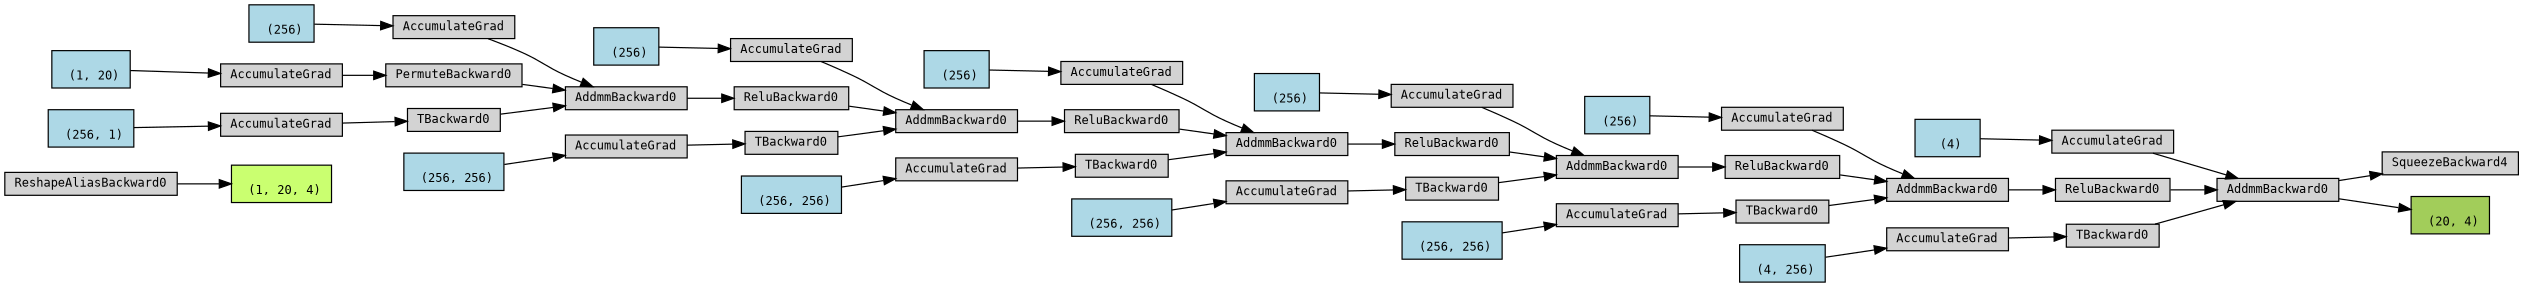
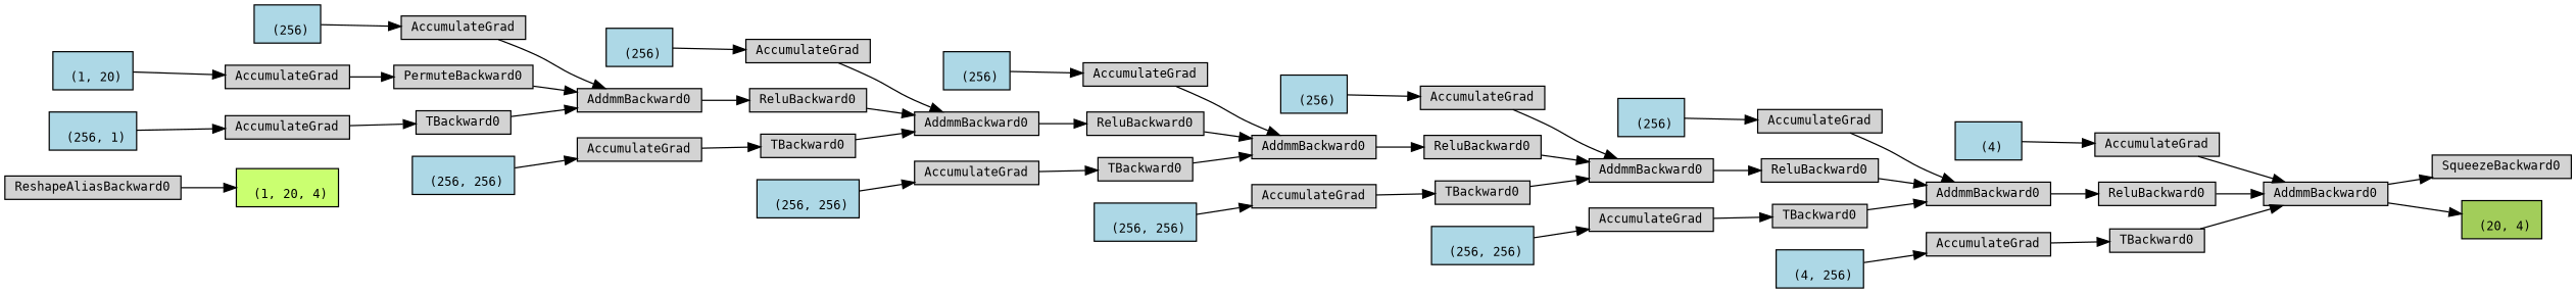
  digraph {
    rankdir=LR
    node [align=left fontname=monospace fontsize=10 ranksep=0.1 shape=box style=filled]
    n1 [fillcolor=darkolivegreen1 height=0.2 label="\n (1, 20, 4)"]
    n2 [height=0.2 label=ReshapeAliasBackward0]
-   n3 [height=0.2 label=SqueezeBackward4]
+   n3 [height=0.2 label=SqueezeBackward0]
    n4 [height=0.2 label=AddmmBackward0]
    n5 [fillcolor=darkolivegreen3 height=0.2 label="\n (20, 4)"]
    n6 [height=0.2 label=AccumulateGrad]
    n7 [fillcolor=lightblue height=0.2 label="\n (4)"]
    n8 [height=0.2 label=ReluBackward0]
    n9 [height=0.2 label=AddmmBackward0]
    n10 [height=0.2 label=AccumulateGrad]
    n11 [fillcolor=lightblue height=0.2 label="\n (256)"]
    n12 [height=0.2 label=ReluBackward0]
    n13 [height=0.2 label=AddmmBackward0]
    n14 [height=0.2 label=AccumulateGrad]
    n15 [fillcolor=lightblue height=0.2 label="\n (256)"]
    n16 [height=0.2 label=ReluBackward0]
    n17 [height=0.2 label=AddmmBackward0]
    n18 [height=0.2 label=AccumulateGrad]
    n19 [fillcolor=lightblue height=0.2 label="\n (256)"]
    n20 [height=0.2 label=ReluBackward0]
    n21 [height=0.2 label=AddmmBackward0]
    n22 [height=0.2 label=AccumulateGrad]
    n23 [fillcolor=lightblue height=0.2 label="\n (256)"]
    n24 [height=0.2 label=ReluBackward0]
    n25 [height=0.2 label=AddmmBackward0]
    n26 [height=0.2 label=AccumulateGrad]
    n27 [fillcolor=lightblue height=0.2 label="\n (256)"]
    n28 [height=0.2 label=PermuteBackward0]
    n29 [height=0.2 label=AccumulateGrad]
    n30 [fillcolor=lightblue height=0.2 label="\n (1, 20)"]
    n31 [height=0.2 label=TBackward0]
    n32 [height=0.2 label=AccumulateGrad]
    n33 [fillcolor=lightblue height=0.2 label="\n (256, 1)"]
    n34 [height=0.2 label=TBackward0]
    n35 [height=0.2 label=AccumulateGrad]
    n36 [fillcolor=lightblue height=0.2 label="\n (256, 256)"]
    n37 [height=0.2 label=TBackward0]
    n38 [height=0.2 label=AccumulateGrad]
    n39 [fillcolor=lightblue height=0.2 label="\n (256, 256)"]
    n40 [height=0.2 label=TBackward0]
    n41 [height=0.2 label=AccumulateGrad]
    n42 [fillcolor=lightblue height=0.2 label="\n (256, 256)"]
    n43 [height=0.2 label=TBackward0]
    n44 [height=0.2 label=AccumulateGrad]
    n45 [fillcolor=lightblue height=0.2 label="\n (256, 256)"]
    n46 [height=0.2 label=TBackward0]
    n47 [height=0.2 label=AccumulateGrad]
    n48 [fillcolor=lightblue height=0.2 label="\n (4, 256)"]
    n2 -> n1
    n4 -> n3
    n4 -> n5
    n6 -> n4
    n7 -> n6
    n8 -> n4
    n9 -> n8
    n10 -> n9
    n11 -> n10
    n12 -> n9
    n13 -> n12
    n14 -> n13
    n15 -> n14
    n16 -> n13
    n17 -> n16
    n18 -> n17
    n19 -> n18
    n20 -> n17
    n21 -> n20
    n22 -> n21
    n23 -> n22
    n24 -> n21
    n25 -> n24
    n26 -> n25
    n27 -> n26
    n28 -> n25
    n29 -> n28
    n30 -> n29
    n31 -> n25
    n32 -> n31
    n33 -> n32
    n34 -> n21
    n35 -> n34
    n36 -> n35
    n37 -> n17
    n38 -> n37
    n39 -> n38
    n40 -> n13
    n41 -> n40
    n42 -> n41
    n43 -> n9
    n44 -> n43
    n45 -> n44
    n46 -> n4
    n47 -> n46
    n48 -> n47
  }
